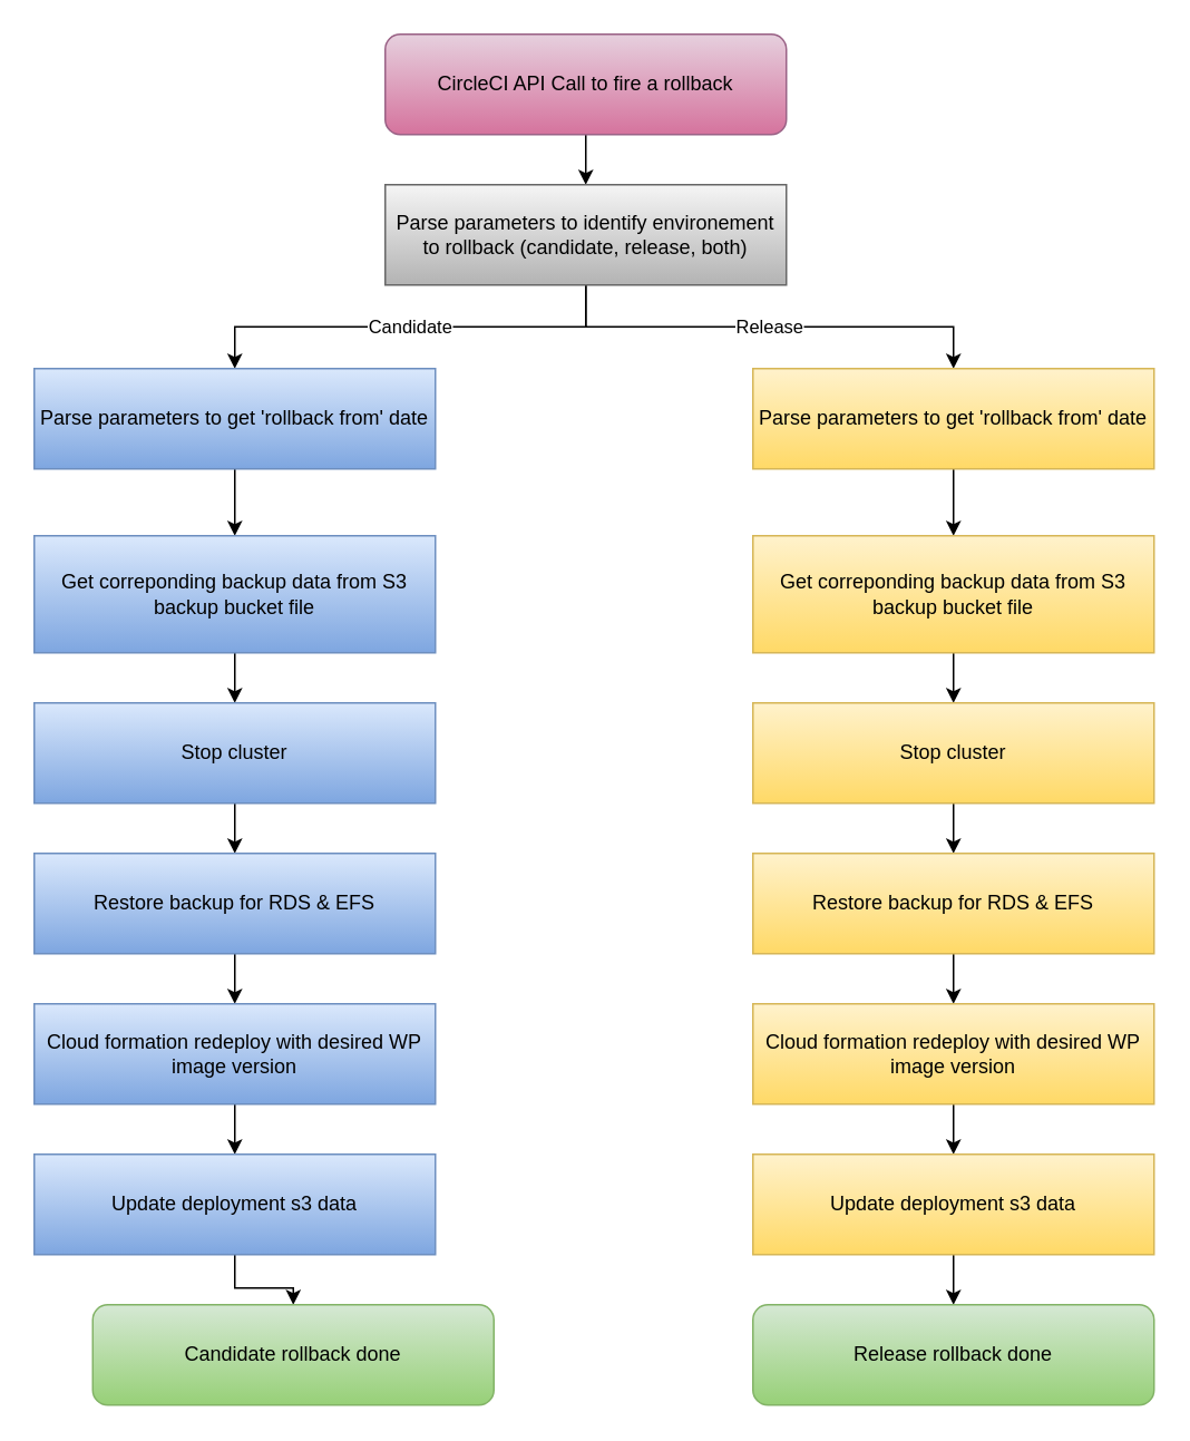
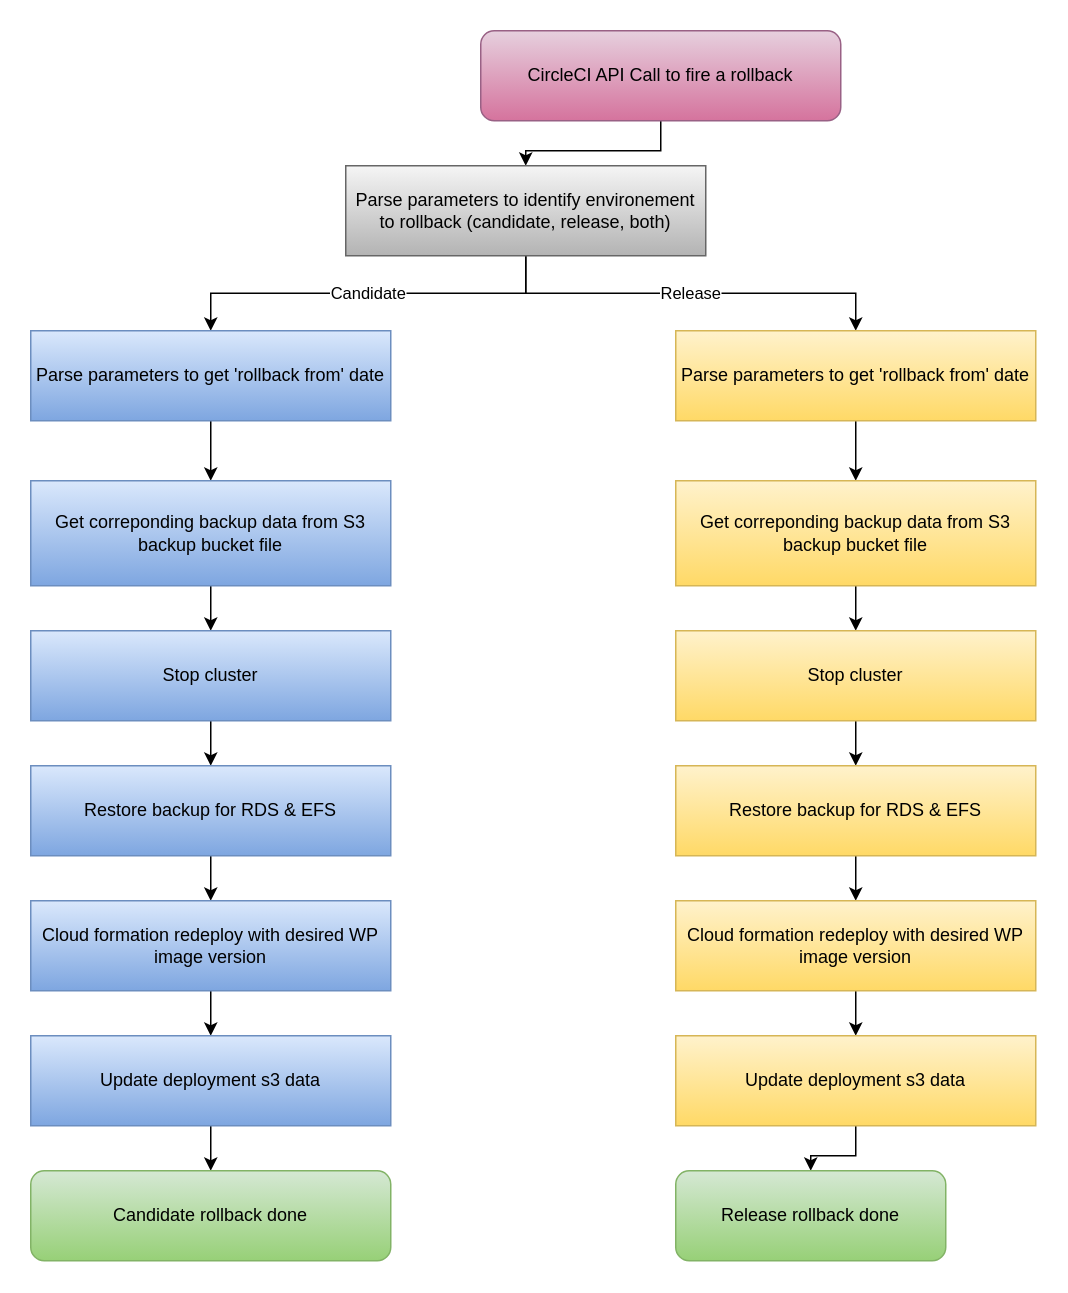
  <mxCell id="0" />
  <mxCell id="1" parent="0" />
  <mxCell id="2" style="edgeStyle=orthogonalEdgeStyle;rounded=0;orthogonalLoop=1;jettySize=auto;html=1;exitX=0.5;exitY=1;exitDx=0;exitDy=0;" edge="1" parent="1" source="3" target="6"><mxGeometry relative="1" as="geometry" /></mxCell>
- <mxCell id="3" value="CircleCI API Call to fire a rollback" style="rounded=1;whiteSpace=wrap;html=1;fillColor=#e6d0de;strokeColor=#996185;gradientColor=#d5739d;" vertex="1" parent="1"><mxGeometry x="230" y="20" width="240" height="60" as="geometry" /></mxCell>
+ <mxCell id="3" value="CircleCI API Call to fire a rollback" style="rounded=1;whiteSpace=wrap;html=1;fillColor=#e6d0de;strokeColor=#996185;gradientColor=#d5739d;" vertex="1" parent="1"><mxGeometry x="320" y="20" width="240" height="60" as="geometry" /></mxCell>
  <mxCell id="4" value="Candidate" style="edgeStyle=orthogonalEdgeStyle;rounded=0;orthogonalLoop=1;jettySize=auto;html=1;exitX=0.5;exitY=1;exitDx=0;exitDy=0;" edge="1" parent="1" source="6" target="8"><mxGeometry relative="1" as="geometry" /></mxCell>
  <mxCell id="5" value="Release" style="edgeStyle=orthogonalEdgeStyle;rounded=0;orthogonalLoop=1;jettySize=auto;html=1;exitX=0.5;exitY=1;exitDx=0;exitDy=0;" edge="1" parent="1" source="6" target="21"><mxGeometry relative="1" as="geometry" /></mxCell>
  <mxCell id="6" value="Parse parameters to identify environement to rollback (candidate, release, both)" style="rounded=0;whiteSpace=wrap;html=1;gradientColor=#b3b3b3;fillColor=#f5f5f5;strokeColor=#666666;" vertex="1" parent="1"><mxGeometry x="230" y="110" width="240" height="60" as="geometry" /></mxCell>
  <mxCell id="7" style="edgeStyle=orthogonalEdgeStyle;rounded=0;orthogonalLoop=1;jettySize=auto;html=1;exitX=0.5;exitY=1;exitDx=0;exitDy=0;" edge="1" parent="1" source="8" target="10"><mxGeometry relative="1" as="geometry" /></mxCell>
  <mxCell id="8" value="Parse parameters to get 'rollback from' date" style="rounded=0;whiteSpace=wrap;html=1;gradientColor=#7ea6e0;fillColor=#dae8fc;strokeColor=#6c8ebf;" vertex="1" parent="1"><mxGeometry x="20" y="220" width="240" height="60" as="geometry" /></mxCell>
  <mxCell id="9" style="edgeStyle=orthogonalEdgeStyle;rounded=0;orthogonalLoop=1;jettySize=auto;html=1;exitX=0.5;exitY=1;exitDx=0;exitDy=0;entryX=0.5;entryY=0;entryDx=0;entryDy=0;" edge="1" parent="1" source="10" target="12"><mxGeometry relative="1" as="geometry" /></mxCell>
  <mxCell id="10" value="Get correponding backup data from S3 backup bucket file" style="rounded=0;whiteSpace=wrap;html=1;gradientColor=#7ea6e0;fillColor=#dae8fc;strokeColor=#6c8ebf;" vertex="1" parent="1"><mxGeometry x="20" y="320" width="240" height="70" as="geometry" /></mxCell>
  <mxCell id="11" style="edgeStyle=orthogonalEdgeStyle;rounded=0;orthogonalLoop=1;jettySize=auto;html=1;exitX=0.5;exitY=1;exitDx=0;exitDy=0;" edge="1" parent="1" source="12" target="14"><mxGeometry relative="1" as="geometry" /></mxCell>
  <mxCell id="12" value="Stop cluster" style="rounded=0;whiteSpace=wrap;html=1;gradientColor=#7ea6e0;fillColor=#dae8fc;strokeColor=#6c8ebf;" vertex="1" parent="1"><mxGeometry x="20" y="420" width="240" height="60" as="geometry" /></mxCell>
  <mxCell id="13" style="edgeStyle=orthogonalEdgeStyle;rounded=0;orthogonalLoop=1;jettySize=auto;html=1;exitX=0.5;exitY=1;exitDx=0;exitDy=0;entryX=0.5;entryY=0;entryDx=0;entryDy=0;" edge="1" parent="1" source="14" target="16"><mxGeometry relative="1" as="geometry" /></mxCell>
  <mxCell id="14" value="Restore backup for RDS &amp;amp; EFS" style="rounded=0;whiteSpace=wrap;html=1;gradientColor=#7ea6e0;fillColor=#dae8fc;strokeColor=#6c8ebf;" vertex="1" parent="1"><mxGeometry x="20" y="510" width="240" height="60" as="geometry" /></mxCell>
  <mxCell id="15" style="edgeStyle=orthogonalEdgeStyle;rounded=0;orthogonalLoop=1;jettySize=auto;html=1;exitX=0.5;exitY=1;exitDx=0;exitDy=0;" edge="1" parent="1" source="16" target="18"><mxGeometry relative="1" as="geometry" /></mxCell>
  <mxCell id="16" value="Cloud formation redeploy with desired WP image version" style="rounded=0;whiteSpace=wrap;html=1;gradientColor=#7ea6e0;fillColor=#dae8fc;strokeColor=#6c8ebf;" vertex="1" parent="1"><mxGeometry x="20" y="600" width="240" height="60" as="geometry" /></mxCell>
  <mxCell id="17" style="edgeStyle=orthogonalEdgeStyle;rounded=0;orthogonalLoop=1;jettySize=auto;html=1;exitX=0.5;exitY=1;exitDx=0;exitDy=0;entryX=0.5;entryY=0;entryDx=0;entryDy=0;" edge="1" parent="1" source="18" target="19"><mxGeometry relative="1" as="geometry" /></mxCell>
  <mxCell id="18" value="&lt;span&gt;Update deployment s3 data&lt;/span&gt;" style="rounded=0;whiteSpace=wrap;html=1;gradientColor=#7ea6e0;fillColor=#dae8fc;strokeColor=#6c8ebf;" vertex="1" parent="1"><mxGeometry x="20" y="690" width="240" height="60" as="geometry" /></mxCell>
- <mxCell id="19" value="Candidate rollback done" style="rounded=1;whiteSpace=wrap;html=1;gradientColor=#97d077;fillColor=#d5e8d4;strokeColor=#82b366;" vertex="1" parent="1"><mxGeometry x="55" y="780" width="240" height="60" as="geometry" /></mxCell>
+ <mxCell id="19" value="Candidate rollback done" style="rounded=1;whiteSpace=wrap;html=1;gradientColor=#97d077;fillColor=#d5e8d4;strokeColor=#82b366;" vertex="1" parent="1"><mxGeometry x="20" y="780" width="240" height="60" as="geometry" /></mxCell>
  <mxCell id="20" style="edgeStyle=orthogonalEdgeStyle;rounded=0;orthogonalLoop=1;jettySize=auto;html=1;exitX=0.5;exitY=1;exitDx=0;exitDy=0;" edge="1" parent="1" source="21" target="23"><mxGeometry relative="1" as="geometry" /></mxCell>
  <mxCell id="21" value="Parse parameters to get 'rollback from' date" style="rounded=0;whiteSpace=wrap;html=1;gradientColor=#ffd966;fillColor=#fff2cc;strokeColor=#d6b656;" vertex="1" parent="1"><mxGeometry x="450" y="220" width="240" height="60" as="geometry" /></mxCell>
  <mxCell id="22" style="edgeStyle=orthogonalEdgeStyle;rounded=0;orthogonalLoop=1;jettySize=auto;html=1;exitX=0.5;exitY=1;exitDx=0;exitDy=0;entryX=0.5;entryY=0;entryDx=0;entryDy=0;" edge="1" parent="1" source="23" target="25"><mxGeometry relative="1" as="geometry" /></mxCell>
  <mxCell id="23" value="Get correponding backup data from S3 backup bucket file" style="rounded=0;whiteSpace=wrap;html=1;gradientColor=#ffd966;fillColor=#fff2cc;strokeColor=#d6b656;" vertex="1" parent="1"><mxGeometry x="450" y="320" width="240" height="70" as="geometry" /></mxCell>
  <mxCell id="24" style="edgeStyle=orthogonalEdgeStyle;rounded=0;orthogonalLoop=1;jettySize=auto;html=1;exitX=0.5;exitY=1;exitDx=0;exitDy=0;" edge="1" parent="1" source="25" target="27"><mxGeometry relative="1" as="geometry" /></mxCell>
  <mxCell id="25" value="Stop cluster" style="rounded=0;whiteSpace=wrap;html=1;gradientColor=#ffd966;fillColor=#fff2cc;strokeColor=#d6b656;" vertex="1" parent="1"><mxGeometry x="450" y="420" width="240" height="60" as="geometry" /></mxCell>
  <mxCell id="26" style="edgeStyle=orthogonalEdgeStyle;rounded=0;orthogonalLoop=1;jettySize=auto;html=1;exitX=0.5;exitY=1;exitDx=0;exitDy=0;entryX=0.5;entryY=0;entryDx=0;entryDy=0;" edge="1" parent="1" source="27" target="29"><mxGeometry relative="1" as="geometry" /></mxCell>
  <mxCell id="27" value="Restore backup for RDS &amp;amp; EFS" style="rounded=0;whiteSpace=wrap;html=1;gradientColor=#ffd966;fillColor=#fff2cc;strokeColor=#d6b656;" vertex="1" parent="1"><mxGeometry x="450" y="510" width="240" height="60" as="geometry" /></mxCell>
  <mxCell id="28" style="edgeStyle=orthogonalEdgeStyle;rounded=0;orthogonalLoop=1;jettySize=auto;html=1;exitX=0.5;exitY=1;exitDx=0;exitDy=0;" edge="1" parent="1" source="29" target="31"><mxGeometry relative="1" as="geometry" /></mxCell>
  <mxCell id="29" value="Cloud formation redeploy with desired WP image version" style="rounded=0;whiteSpace=wrap;html=1;gradientColor=#ffd966;fillColor=#fff2cc;strokeColor=#d6b656;" vertex="1" parent="1"><mxGeometry x="450" y="600" width="240" height="60" as="geometry" /></mxCell>
  <mxCell id="30" style="edgeStyle=orthogonalEdgeStyle;rounded=0;orthogonalLoop=1;jettySize=auto;html=1;exitX=0.5;exitY=1;exitDx=0;exitDy=0;entryX=0.5;entryY=0;entryDx=0;entryDy=0;" edge="1" parent="1" source="31" target="32"><mxGeometry relative="1" as="geometry" /></mxCell>
  <mxCell id="31" value="&lt;span&gt;Update deployment s3 data&lt;/span&gt;" style="rounded=0;whiteSpace=wrap;html=1;gradientColor=#ffd966;fillColor=#fff2cc;strokeColor=#d6b656;" vertex="1" parent="1"><mxGeometry x="450" y="690" width="240" height="60" as="geometry" /></mxCell>
- <mxCell id="32" value="Release rollback done" style="rounded=1;whiteSpace=wrap;html=1;gradientColor=#97d077;fillColor=#d5e8d4;strokeColor=#82b366;" vertex="1" parent="1"><mxGeometry x="450" y="780" width="240" height="60" as="geometry" /></mxCell>
+ <mxCell id="32" value="Release rollback done" style="rounded=1;whiteSpace=wrap;html=1;gradientColor=#97d077;fillColor=#d5e8d4;strokeColor=#82b366;" vertex="1" parent="1"><mxGeometry x="450" y="780" width="180" height="60" as="geometry" /></mxCell>
